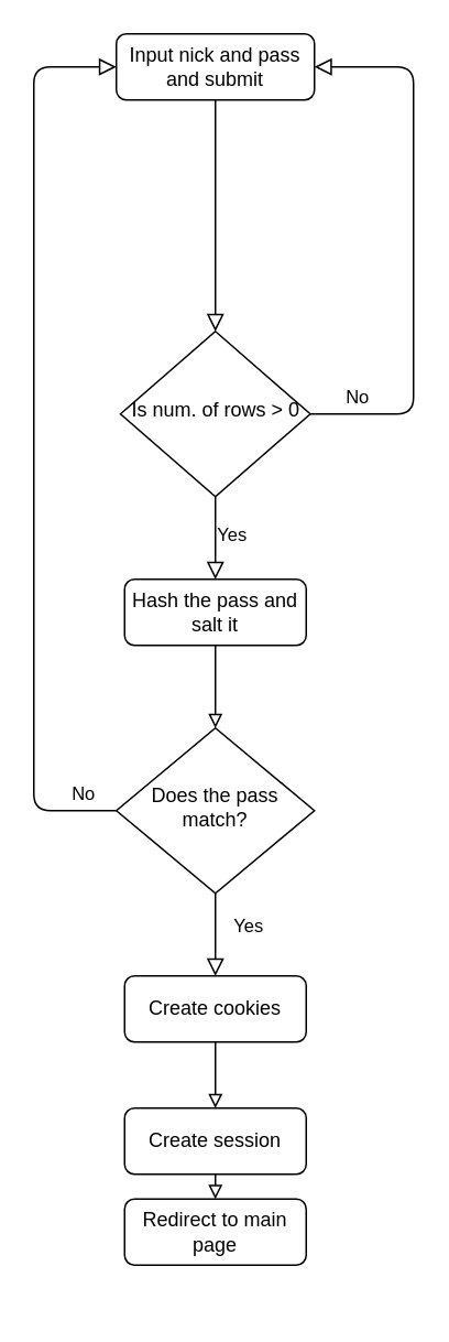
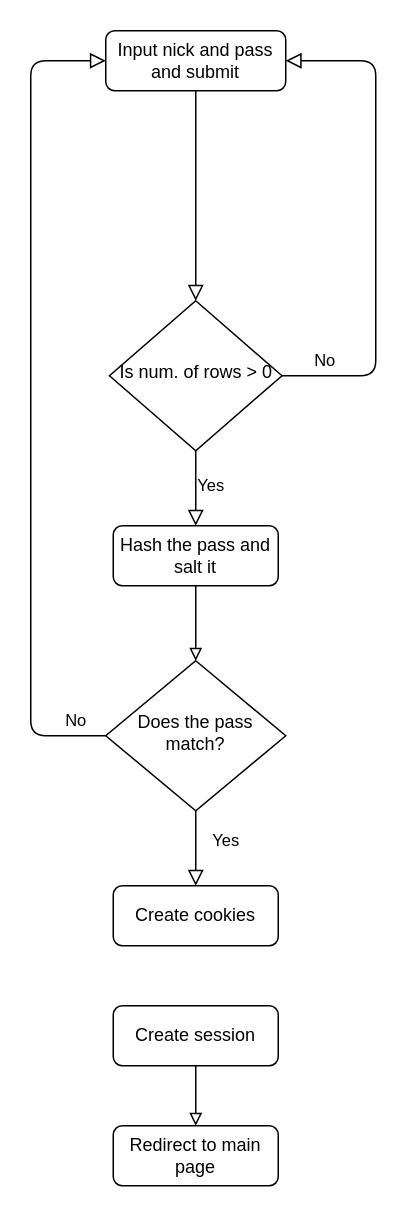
  <mxCell id="0" />
  <mxCell id="1" parent="0" />
  <mxCell id="2" value="" style="rounded=0;html=1;jettySize=auto;orthogonalLoop=1;fontSize=11;endArrow=block;endFill=0;endSize=8;strokeWidth=1;shadow=0;labelBackgroundColor=none;edgeStyle=orthogonalEdgeStyle;" parent="1" source="3" target="6" edge="1"><mxGeometry relative="1" as="geometry" /></mxCell>
  <mxCell id="3" value="Input nick and pass&lt;br&gt;and submit" style="rounded=1;whiteSpace=wrap;html=1;fontSize=12;glass=0;strokeWidth=1;shadow=0;" parent="1" vertex="1"><mxGeometry x="70" y="20" width="120" height="40" as="geometry" /></mxCell>
  <mxCell id="4" value="Yes" style="rounded=0;html=1;jettySize=auto;orthogonalLoop=1;fontSize=11;endArrow=block;endFill=0;endSize=8;strokeWidth=1;shadow=0;labelBackgroundColor=none;edgeStyle=orthogonalEdgeStyle;entryX=0.5;entryY=0;entryDx=0;entryDy=0;" parent="1" source="6" target="8" edge="1"><mxGeometry x="-0.091" y="10" relative="1" as="geometry"><mxPoint as="offset" /><mxPoint x="130" y="350" as="targetPoint" /></mxGeometry></mxCell>
  <mxCell id="5" value="No" style="rounded=1;html=1;jettySize=auto;orthogonalLoop=1;fontSize=11;endArrow=block;endFill=0;endSize=8;strokeWidth=1;shadow=0;labelBackgroundColor=none;entryX=1;entryY=0.5;entryDx=0;entryDy=0;exitX=1;exitY=0.5;exitDx=0;exitDy=0;" parent="1" source="6" target="3" edge="1"><mxGeometry x="-0.833" y="10" relative="1" as="geometry"><mxPoint as="offset" /><mxPoint x="280" y="150" as="targetPoint" /><Array as="points"><mxPoint x="250" y="250" /><mxPoint x="250" y="40" /></Array></mxGeometry></mxCell>
  <mxCell id="6" value="Is num. of rows &amp;gt; 0" style="rhombus;whiteSpace=wrap;html=1;shadow=0;fontFamily=Helvetica;fontSize=12;align=center;strokeWidth=1;spacing=6;spacingTop=-4;" parent="1" vertex="1"><mxGeometry x="72.5" y="200" width="115" height="100" as="geometry" /></mxCell>
  <mxCell id="7" value="Does the pass match?" style="rhombus;whiteSpace=wrap;html=1;shadow=0;fontFamily=Helvetica;fontSize=12;align=center;strokeWidth=1;spacing=6;spacingTop=-4;" parent="1" vertex="1"><mxGeometry x="70" y="440" width="120" height="100" as="geometry" /></mxCell>
  <mxCell id="8" value="Hash the pass and salt it" style="rounded=1;whiteSpace=wrap;html=1;" vertex="1" parent="1"><mxGeometry x="75" y="350" width="110" height="40" as="geometry" /></mxCell>
  <mxCell id="9" value="" style="endArrow=block;html=1;exitX=0.5;exitY=1;exitDx=0;exitDy=0;entryX=0.5;entryY=0;entryDx=0;entryDy=0;endFill=0;" edge="1" parent="1" source="8" target="7"><mxGeometry width="50" height="50" relative="1" as="geometry"><mxPoint x="150" y="420" as="sourcePoint" /><mxPoint x="310" y="310" as="targetPoint" /></mxGeometry></mxCell>
  <mxCell id="10" value="No" style="rounded=1;html=1;jettySize=auto;orthogonalLoop=1;fontSize=11;endArrow=block;endFill=0;endSize=8;strokeWidth=1;shadow=0;labelBackgroundColor=none;entryX=0;entryY=0.5;entryDx=0;entryDy=0;" edge="1" parent="1" source="7" target="3"><mxGeometry x="-0.927" y="-10" relative="1" as="geometry"><mxPoint as="offset" /><mxPoint x="-30" y="490" as="sourcePoint" /><mxPoint x="-20" y="270" as="targetPoint" /><Array as="points"><mxPoint x="20" y="490" /><mxPoint x="20" y="40" /></Array></mxGeometry></mxCell>
  <mxCell id="11" value="Yes" style="rounded=0;html=1;jettySize=auto;orthogonalLoop=1;fontSize=11;endArrow=block;endFill=0;endSize=8;strokeWidth=1;shadow=0;labelBackgroundColor=none;edgeStyle=orthogonalEdgeStyle;exitX=0.5;exitY=1;exitDx=0;exitDy=0;" edge="1" parent="1" source="7"><mxGeometry x="-0.2" y="20" relative="1" as="geometry"><mxPoint as="offset" /><mxPoint x="140" y="310" as="sourcePoint" /><mxPoint x="130" y="590" as="targetPoint" /></mxGeometry></mxCell>
- <mxCell id="12" value="" style="edgeStyle=none;rounded=1;orthogonalLoop=1;jettySize=auto;html=1;endArrow=block;endFill=0;" edge="1" parent="1" source="13" target="15"><mxGeometry relative="1" as="geometry" /></mxCell>
  <mxCell id="13" value="Create cookies" style="rounded=1;whiteSpace=wrap;html=1;" vertex="1" parent="1"><mxGeometry x="75" y="590" width="110" height="40" as="geometry" /></mxCell>
  <mxCell id="14" value="" style="edgeStyle=none;rounded=1;orthogonalLoop=1;jettySize=auto;html=1;endArrow=block;endFill=0;" edge="1" parent="1" source="15" target="16"><mxGeometry relative="1" as="geometry" /></mxCell>
  <mxCell id="15" value="Create session" style="rounded=1;whiteSpace=wrap;html=1;" vertex="1" parent="1"><mxGeometry x="75" y="670" width="110" height="40" as="geometry" /></mxCell>
- <mxCell id="16" value="Redirect to main page" style="rounded=1;whiteSpace=wrap;html=1;" vertex="1" parent="1"><mxGeometry x="75" y="725" width="110" height="40" as="geometry" /></mxCell>
+ <mxCell id="16" value="Redirect to main page" style="rounded=1;whiteSpace=wrap;html=1;" vertex="1" parent="1"><mxGeometry x="75" y="750" width="110" height="40" as="geometry" /></mxCell>
